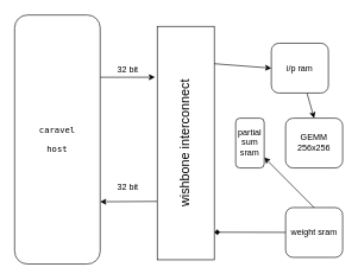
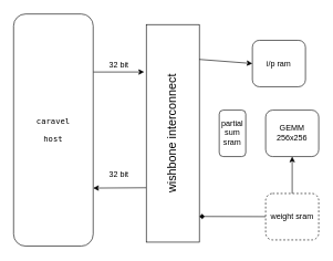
  <mxCell id="0" />
  <mxCell id="1" parent="0" />
  <mxCell id="2" style="edgeStyle=none;html=1;exitX=1;exitY=0.25;exitDx=0;exitDy=0;entryX=0.782;entryY=-0.04;entryDx=0;entryDy=0;entryPerimeter=0;fontSize=18;" edge="1" parent="1" source="3" target="9"><mxGeometry relative="1" as="geometry" /></mxCell>
  <mxCell id="3" value="&lt;pre class=&quot;notranslate&quot;&gt;&lt;code&gt;caravel&lt;/code&gt;&lt;/pre&gt;&lt;pre class=&quot;notranslate&quot;&gt;&lt;code&gt;host&lt;/code&gt;&lt;/pre&gt;" style="rounded=1;whiteSpace=wrap;html=1;" vertex="1" parent="1"><mxGeometry x="20" y="20.32" width="120" height="350" as="geometry" /></mxCell>
  <mxCell id="4" value="GEMM&lt;br&gt;256x256" style="rounded=1;whiteSpace=wrap;html=1;" vertex="1" parent="1"><mxGeometry x="400" y="165.32" width="80" height="70" as="geometry" /></mxCell>
- <mxCell id="5" style="edgeStyle=none;html=1;entryX=0.5;entryY=0;entryDx=0;entryDy=0;" edge="1" parent="1" source="6" target="4"><mxGeometry relative="1" as="geometry" /></mxCell>
  <mxCell id="6" value="i/p ram" style="rounded=1;whiteSpace=wrap;html=1;" vertex="1" parent="1"><mxGeometry x="380" y="60" width="80" height="70" as="geometry" /></mxCell>
  <mxCell id="7" style="edgeStyle=none;html=1;exitX=0.25;exitY=0;exitDx=0;exitDy=0;entryX=1;entryY=0.75;entryDx=0;entryDy=0;fontSize=18;" edge="1" parent="1" source="9" target="3"><mxGeometry relative="1" as="geometry" /></mxCell>
  <mxCell id="8" style="edgeStyle=none;html=1;exitX=0.84;exitY=0.992;exitDx=0;exitDy=0;entryX=0;entryY=0.5;entryDx=0;entryDy=0;fontSize=18;exitPerimeter=0;" edge="1" parent="1" source="9" target="6"><mxGeometry relative="1" as="geometry" /></mxCell>
  <mxCell id="9" value="&lt;font style=&quot;font-size: 18px;&quot;&gt;wishbone interconnect&lt;/font&gt;" style="rounded=0;whiteSpace=wrap;html=1;rotation=-90;" vertex="1" parent="1"><mxGeometry x="95.94" y="160.32" width="328.13" height="80" as="geometry" /></mxCell>
- <mxCell id="10" style="edgeStyle=none;html=1;exitX=0.5;exitY=0;exitDx=0;exitDy=0;fontSize=18;" edge="1" parent="1" source="12" target="13"><mxGeometry relative="1" as="geometry" /></mxCell>
+ <mxCell id="10" style="edgeStyle=none;html=1;exitX=0.5;exitY=0;exitDx=0;exitDy=0;entryX=0.5;entryY=1;entryDx=0;entryDy=0;fontSize=18;" edge="1" parent="1" source="12" target="4"><mxGeometry relative="1" as="geometry" /></mxCell>
  <mxCell id="11" style="edgeStyle=none;html=1;entryX=0.118;entryY=1;entryDx=0;entryDy=0;entryPerimeter=0;fontSize=18;endArrow=diamond;" edge="1" parent="1" source="12" target="9"><mxGeometry relative="1" as="geometry" /></mxCell>
- <mxCell id="12" value="weight sram" style="rounded=1;whiteSpace=wrap;html=1;" vertex="1" parent="1"><mxGeometry x="400" y="291" width="80" height="70" as="geometry" /></mxCell>
+ <mxCell id="12" value="weight sram" style="rounded=1;whiteSpace=wrap;html=1;dashed=1;" vertex="1" parent="1"><mxGeometry x="400" y="291" width="80" height="70" as="geometry" /></mxCell>
  <mxCell id="13" value="partial sum sram" style="rounded=1;whiteSpace=wrap;html=1;" vertex="1" parent="1"><mxGeometry x="330" y="165.32" width="40" height="70" as="geometry" /></mxCell>
  <mxCell id="14" value="&lt;font style=&quot;font-size: 12px;&quot;&gt;32 bit&amp;nbsp;&lt;/font&gt;" style="text;html=1;align=center;verticalAlign=middle;resizable=0;points=[];autosize=1;strokeColor=none;fillColor=none;fontSize=18;" vertex="1" parent="1"><mxGeometry x="150" y="75" width="60" height="40" as="geometry" /></mxCell>
  <mxCell id="15" value="&lt;font style=&quot;font-size: 12px;&quot;&gt;32 bit&amp;nbsp;&lt;/font&gt;" style="text;html=1;align=center;verticalAlign=middle;resizable=0;points=[];autosize=1;strokeColor=none;fillColor=none;fontSize=18;" vertex="1" parent="1"><mxGeometry x="150" y="240.32" width="60" height="40" as="geometry" /></mxCell>
